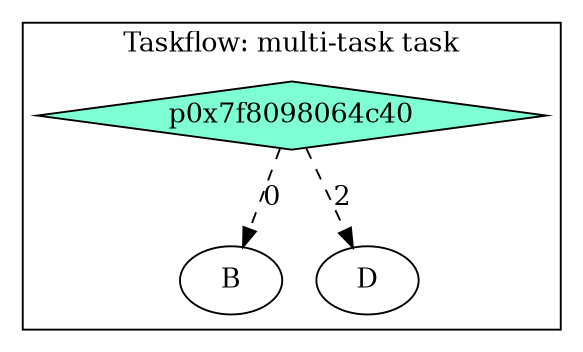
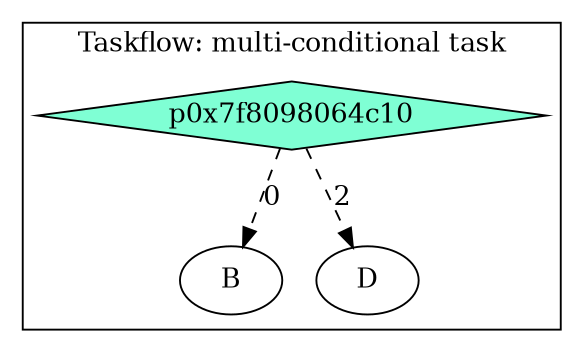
  digraph {
    edge [style=dashed]
-   n1 [color=black fillcolor=aquamarine label=p0x7f8098064c40 shape=diamond style=filled]
+   n1 [color=black fillcolor=aquamarine label=p0x7f8098064c10 shape=diamond style=filled]
    n2 [label=B]
    n3 [label=D]
    subgraph cluster_1 {
-     label="Taskflow: multi-task task"
+     label="Taskflow: multi-conditional task"
      n1
      n2
      n3
    }
    n1 -> n2 [label=0]
    n1 -> n3 [label=2]
  }
